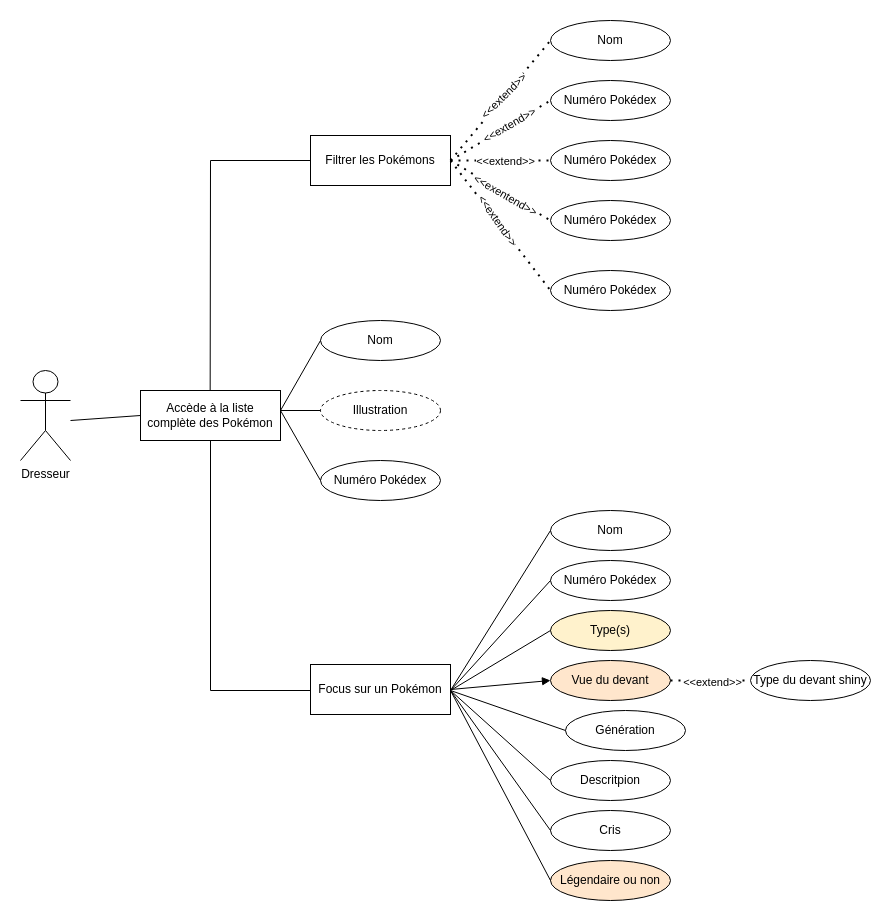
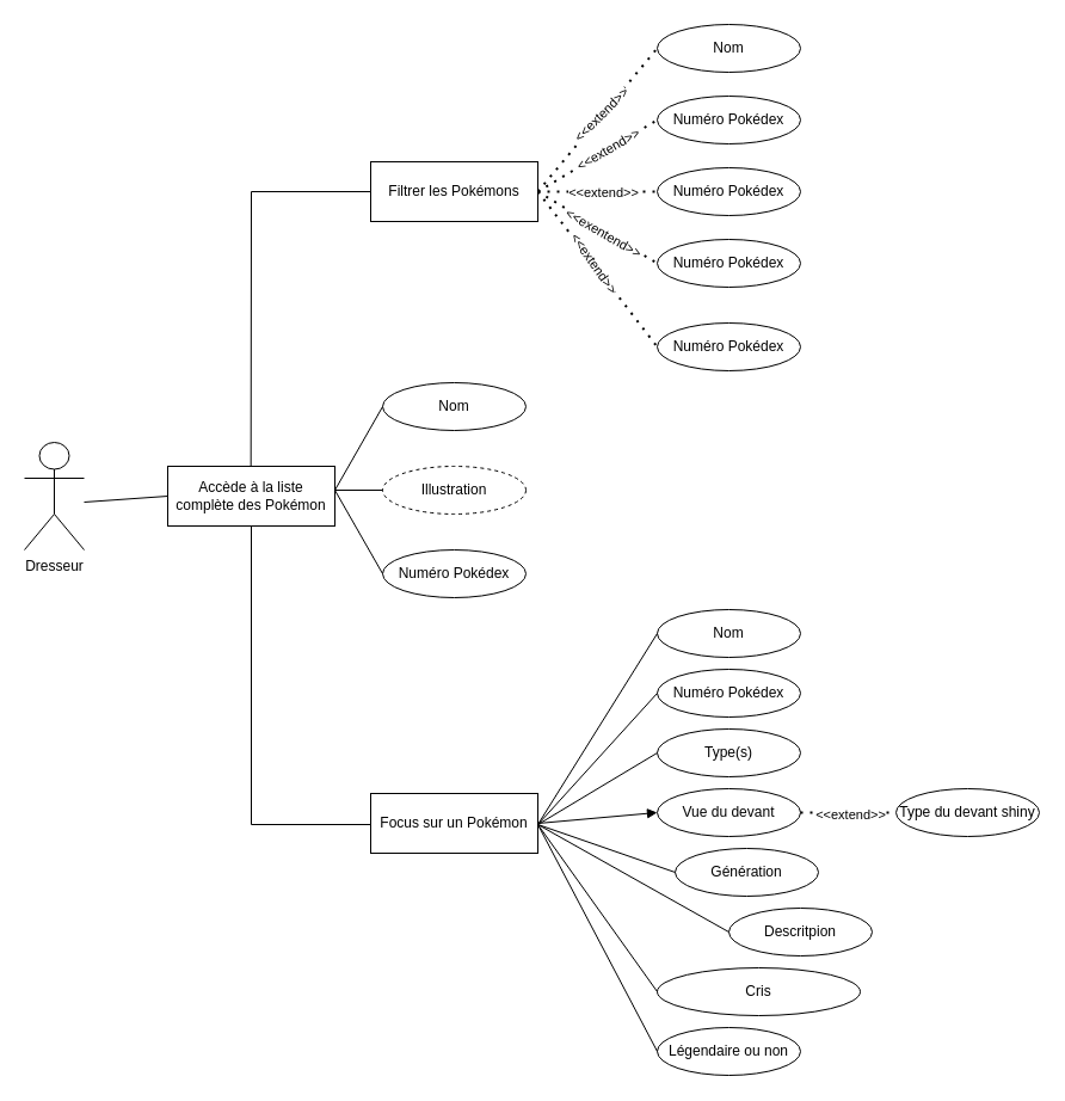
  <mxCell id="0" />
  <mxCell id="1" parent="0" />
  <mxCell id="2" value="&lt;div&gt;Dresseur&lt;/div&gt;&lt;div&gt;&lt;br&gt;&lt;/div&gt;" style="shape=umlActor;verticalLabelPosition=bottom;verticalAlign=top;html=1;outlineConnect=0;" vertex="1" parent="1"><mxGeometry x="20" y="370" width="50" height="90" as="geometry" /></mxCell>
  <mxCell id="3" value="Accède à la liste complète des Pokémon " style="rounded=0;whiteSpace=wrap;html=1;" vertex="1" parent="1"><mxGeometry x="140" y="390" width="140" height="50" as="geometry" /></mxCell>
  <mxCell id="4" value="Nom" style="ellipse;whiteSpace=wrap;html=1;" vertex="1" parent="1"><mxGeometry x="320" y="320" width="120" height="40" as="geometry" /></mxCell>
  <mxCell id="5" value="Numéro Pokédex" style="ellipse;whiteSpace=wrap;html=1;" vertex="1" parent="1"><mxGeometry x="320" y="460" width="120" height="40" as="geometry" /></mxCell>
  <mxCell id="6" value="Illustration" style="ellipse;whiteSpace=wrap;html=1;dashed=1;" vertex="1" parent="1"><mxGeometry x="320" y="390" width="120" height="40" as="geometry" /></mxCell>
  <mxCell id="7" value="" style="endArrow=none;html=1;rounded=0;entryX=0;entryY=0.5;entryDx=0;entryDy=0;" edge="1" parent="1" target="4"><mxGeometry width="50" height="50" relative="1" as="geometry"><mxPoint x="280" y="410" as="sourcePoint" /><mxPoint x="330" y="360" as="targetPoint" /></mxGeometry></mxCell>
  <mxCell id="8" value="" style="endArrow=none;html=1;rounded=0;entryX=0;entryY=0.5;entryDx=0;entryDy=0;" edge="1" parent="1" target="6"><mxGeometry width="50" height="50" relative="1" as="geometry"><mxPoint x="280" y="410" as="sourcePoint" /><mxPoint x="330" y="350" as="targetPoint" /></mxGeometry></mxCell>
  <mxCell id="9" value="" style="endArrow=none;html=1;rounded=0;entryX=0;entryY=0.5;entryDx=0;entryDy=0;" edge="1" parent="1" target="5"><mxGeometry width="50" height="50" relative="1" as="geometry"><mxPoint x="280" y="410" as="sourcePoint" /><mxPoint x="330" y="420" as="targetPoint" /></mxGeometry></mxCell>
  <mxCell id="10" value="Focus sur un Pokémon" style="rounded=0;whiteSpace=wrap;html=1;" vertex="1" parent="1"><mxGeometry x="310" y="664" width="140" height="50" as="geometry" /></mxCell>
  <mxCell id="11" value="Filtrer les Pokémons" style="rounded=0;whiteSpace=wrap;html=1;" vertex="1" parent="1"><mxGeometry x="310" y="135" width="140" height="50" as="geometry" /></mxCell>
  <mxCell id="12" value="" style="endArrow=none;html=1;rounded=0;entryX=0;entryY=0.5;entryDx=0;entryDy=0;" edge="1" parent="1" target="3"><mxGeometry width="50" height="50" relative="1" as="geometry"><mxPoint x="70" y="420" as="sourcePoint" /><mxPoint x="120" y="370" as="targetPoint" /></mxGeometry></mxCell>
  <mxCell id="13" value="Nom" style="ellipse;whiteSpace=wrap;html=1;" vertex="1" parent="1"><mxGeometry x="550" y="20" width="120" height="40" as="geometry" /></mxCell>
  <mxCell id="14" value="Numéro Pokédex" style="ellipse;whiteSpace=wrap;html=1;" vertex="1" parent="1"><mxGeometry x="550" y="270" width="120" height="40" as="geometry" /></mxCell>
  <mxCell id="15" value="Numéro Pokédex" style="ellipse;whiteSpace=wrap;html=1;" vertex="1" parent="1"><mxGeometry x="550" y="80" width="120" height="40" as="geometry" /></mxCell>
  <mxCell id="16" value="Numéro Pokédex" style="ellipse;whiteSpace=wrap;html=1;" vertex="1" parent="1"><mxGeometry x="550" y="140" width="120" height="40" as="geometry" /></mxCell>
  <mxCell id="17" value="Numéro Pokédex" style="ellipse;whiteSpace=wrap;html=1;" vertex="1" parent="1"><mxGeometry x="550" y="200" width="120" height="40" as="geometry" /></mxCell>
  <mxCell id="18" value="" style="endArrow=classic;html=1;rounded=0;" edge="1" parent="1"><mxGeometry width="50" height="50" relative="1" as="geometry"><mxPoint x="532" y="153.13" as="sourcePoint" /><mxPoint x="532" y="153.13" as="targetPoint" /></mxGeometry></mxCell>
  <mxCell id="19" value="" style="endArrow=none;dashed=1;html=1;dashPattern=1 3;strokeWidth=2;rounded=0;entryX=0;entryY=0.5;entryDx=0;entryDy=0;" edge="1" parent="1" target="13"><mxGeometry width="50" height="50" relative="1" as="geometry"><mxPoint x="450" y="160" as="sourcePoint" /><mxPoint x="500" y="110" as="targetPoint" /></mxGeometry></mxCell>
  <mxCell id="20" value="&amp;lt;&amp;lt;extend&amp;gt;&amp;gt;" style="edgeLabel;html=1;align=center;verticalAlign=middle;resizable=0;points=[];rotation=-45;" vertex="1" connectable="0" parent="19"><mxGeometry x="0.06" y="1" relative="1" as="geometry"><mxPoint as="offset" /></mxGeometry></mxCell>
  <mxCell id="21" value="" style="endArrow=none;dashed=1;html=1;dashPattern=1 3;strokeWidth=2;rounded=0;entryX=0;entryY=0.5;entryDx=0;entryDy=0;" edge="1" parent="1" target="15"><mxGeometry width="50" height="50" relative="1" as="geometry"><mxPoint x="450" y="160" as="sourcePoint" /><mxPoint x="500" y="110" as="targetPoint" /></mxGeometry></mxCell>
  <mxCell id="22" value="&amp;lt;&amp;lt;extend&amp;gt;&amp;gt;" style="edgeLabel;html=1;align=center;verticalAlign=middle;resizable=0;points=[];rotation=-30;" vertex="1" connectable="0" parent="21"><mxGeometry x="0.174" relative="1" as="geometry"><mxPoint as="offset" /></mxGeometry></mxCell>
  <mxCell id="23" value="" style="endArrow=none;dashed=1;html=1;dashPattern=1 3;strokeWidth=2;rounded=0;entryX=0;entryY=0.5;entryDx=0;entryDy=0;" edge="1" parent="1" target="16"><mxGeometry width="50" height="50" relative="1" as="geometry"><mxPoint x="450" y="160" as="sourcePoint" /><mxPoint x="560" y="110" as="targetPoint" /></mxGeometry></mxCell>
  <mxCell id="24" value="&amp;lt;&amp;lt;extend&amp;gt;&amp;gt;" style="edgeLabel;html=1;align=center;verticalAlign=middle;resizable=0;points=[];" vertex="1" connectable="0" parent="23"><mxGeometry x="0.077" relative="1" as="geometry"><mxPoint as="offset" /></mxGeometry></mxCell>
  <mxCell id="25" value="" style="endArrow=none;dashed=1;html=1;dashPattern=1 3;strokeWidth=2;rounded=0;entryX=0;entryY=0.5;entryDx=0;entryDy=0;exitX=1;exitY=0.5;exitDx=0;exitDy=0;" edge="1" parent="1" source="11" target="17"><mxGeometry width="50" height="50" relative="1" as="geometry"><mxPoint x="460" y="170" as="sourcePoint" /><mxPoint x="560" y="170" as="targetPoint" /></mxGeometry></mxCell>
  <mxCell id="26" value="&amp;lt;&amp;lt;exentend&amp;gt;&amp;gt;" style="edgeLabel;html=1;align=center;verticalAlign=middle;resizable=0;points=[];rotation=30;" vertex="1" connectable="0" parent="25"><mxGeometry x="0.117" y="-1" relative="1" as="geometry"><mxPoint as="offset" /></mxGeometry></mxCell>
  <mxCell id="27" value="" style="endArrow=none;dashed=1;html=1;dashPattern=1 3;strokeWidth=2;rounded=0;entryX=0;entryY=0.5;entryDx=0;entryDy=0;exitX=1;exitY=0.5;exitDx=0;exitDy=0;" edge="1" parent="1" target="14"><mxGeometry width="50" height="50" relative="1" as="geometry"><mxPoint x="450" y="160" as="sourcePoint" /><mxPoint x="550" y="220" as="targetPoint" /></mxGeometry></mxCell>
  <mxCell id="28" value="&amp;lt;&amp;lt;extend&amp;gt;&amp;gt;" style="edgeLabel;html=1;align=center;verticalAlign=middle;resizable=0;points=[];rotation=55;" vertex="1" connectable="0" parent="27"><mxGeometry x="-0.072" y="1" relative="1" as="geometry"><mxPoint as="offset" /></mxGeometry></mxCell>
  <mxCell id="29" value="" style="endArrow=none;html=1;rounded=0;" edge="1" parent="1"><mxGeometry width="50" height="50" relative="1" as="geometry"><mxPoint x="210" y="690" as="sourcePoint" /><mxPoint x="210" y="440" as="targetPoint" /></mxGeometry></mxCell>
  <mxCell id="30" value="" style="endArrow=none;html=1;rounded=0;" edge="1" parent="1"><mxGeometry width="50" height="50" relative="1" as="geometry"><mxPoint x="210" y="690" as="sourcePoint" /><mxPoint x="310" y="690" as="targetPoint" /></mxGeometry></mxCell>
  <mxCell id="31" value="" style="endArrow=none;html=1;rounded=0;" edge="1" parent="1"><mxGeometry width="50" height="50" relative="1" as="geometry"><mxPoint x="209.67" y="390" as="sourcePoint" /><mxPoint x="210" y="160" as="targetPoint" /></mxGeometry></mxCell>
  <mxCell id="32" value="" style="endArrow=none;html=1;rounded=0;entryX=0;entryY=0.5;entryDx=0;entryDy=0;" edge="1" parent="1" target="11"><mxGeometry width="50" height="50" relative="1" as="geometry"><mxPoint x="210" y="160" as="sourcePoint" /><mxPoint x="260" y="110" as="targetPoint" /></mxGeometry></mxCell>
  <mxCell id="33" value="Nom" style="ellipse;whiteSpace=wrap;html=1;" vertex="1" parent="1"><mxGeometry x="550" y="510" width="120" height="40" as="geometry" /></mxCell>
- <mxCell id="34" value="Légendaire ou non" style="ellipse;whiteSpace=wrap;html=1;fillColor=#ffe6cc;" vertex="1" parent="1"><mxGeometry x="550" y="860" width="120" height="40" as="geometry" /></mxCell>
+ <mxCell id="34" value="Légendaire ou non" style="ellipse;whiteSpace=wrap;html=1;" vertex="1" parent="1"><mxGeometry x="550" y="860" width="120" height="40" as="geometry" /></mxCell>
  <mxCell id="35" value="Numéro Pokédex" style="ellipse;whiteSpace=wrap;html=1;" vertex="1" parent="1"><mxGeometry x="550" y="560" width="120" height="40" as="geometry" /></mxCell>
- <mxCell id="36" value="Cris" style="ellipse;whiteSpace=wrap;html=1;" vertex="1" parent="1"><mxGeometry x="550" y="810" width="120" height="40" as="geometry" /></mxCell>
- <mxCell id="37" value="Descritpion" style="ellipse;whiteSpace=wrap;html=1;" vertex="1" parent="1"><mxGeometry x="550" y="760" width="120" height="40" as="geometry" /></mxCell>
+ <mxCell id="36" value="Cris" style="ellipse;whiteSpace=wrap;html=1;" vertex="1" parent="1"><mxGeometry x="550" y="810" width="170" height="40" as="geometry" /></mxCell>
+ <mxCell id="37" value="Descritpion" style="ellipse;whiteSpace=wrap;html=1;" vertex="1" parent="1"><mxGeometry x="610" y="760" width="120" height="40" as="geometry" /></mxCell>
  <mxCell id="38" value="Génération" style="ellipse;whiteSpace=wrap;html=1;" vertex="1" parent="1"><mxGeometry x="565" y="710" width="120" height="40" as="geometry" /></mxCell>
- <mxCell id="39" value="Type(s)" style="ellipse;whiteSpace=wrap;html=1;fillColor=#fff2cc;" vertex="1" parent="1"><mxGeometry x="550" y="610" width="120" height="40" as="geometry" /></mxCell>
- <mxCell id="40" value="Vue du devant" style="ellipse;whiteSpace=wrap;html=1;fillColor=#ffe6cc;" vertex="1" parent="1"><mxGeometry x="550" y="660" width="120" height="40" as="geometry" /></mxCell>
+ <mxCell id="39" value="Type(s)" style="ellipse;whiteSpace=wrap;html=1;" vertex="1" parent="1"><mxGeometry x="550" y="610" width="120" height="40" as="geometry" /></mxCell>
+ <mxCell id="40" value="Vue du devant" style="ellipse;whiteSpace=wrap;html=1;" vertex="1" parent="1"><mxGeometry x="550" y="660" width="120" height="40" as="geometry" /></mxCell>
  <mxCell id="41" value="" style="endArrow=none;html=1;rounded=0;entryX=0;entryY=0.5;entryDx=0;entryDy=0;" edge="1" parent="1" target="33"><mxGeometry width="50" height="50" relative="1" as="geometry"><mxPoint x="450" y="690" as="sourcePoint" /><mxPoint x="500" y="640" as="targetPoint" /></mxGeometry></mxCell>
  <mxCell id="42" value="" style="endArrow=none;html=1;rounded=0;entryX=0;entryY=0.5;entryDx=0;entryDy=0;" edge="1" parent="1" target="35"><mxGeometry width="50" height="50" relative="1" as="geometry"><mxPoint x="450" y="690" as="sourcePoint" /><mxPoint x="560" y="540" as="targetPoint" /></mxGeometry></mxCell>
  <mxCell id="43" value="" style="endArrow=none;html=1;rounded=0;entryX=0;entryY=0.5;entryDx=0;entryDy=0;" edge="1" parent="1" target="39"><mxGeometry width="50" height="50" relative="1" as="geometry"><mxPoint x="450" y="690" as="sourcePoint" /><mxPoint x="560" y="590" as="targetPoint" /></mxGeometry></mxCell>
  <mxCell id="44" value="" style="endArrow=block;html=1;rounded=0;entryX=0;entryY=0.5;entryDx=0;entryDy=0;exitX=1;exitY=0.5;exitDx=0;exitDy=0;" edge="1" parent="1" source="10" target="40"><mxGeometry width="50" height="50" relative="1" as="geometry"><mxPoint x="460" y="700" as="sourcePoint" /><mxPoint x="560" y="640" as="targetPoint" /></mxGeometry></mxCell>
  <mxCell id="45" value="" style="endArrow=none;html=1;rounded=0;entryX=0;entryY=0.5;entryDx=0;entryDy=0;" edge="1" parent="1" target="38"><mxGeometry width="50" height="50" relative="1" as="geometry"><mxPoint x="450" y="690" as="sourcePoint" /><mxPoint x="560" y="690" as="targetPoint" /></mxGeometry></mxCell>
  <mxCell id="46" value="" style="endArrow=none;html=1;rounded=0;entryX=0;entryY=0.5;entryDx=0;entryDy=0;" edge="1" parent="1" target="37"><mxGeometry width="50" height="50" relative="1" as="geometry"><mxPoint x="450" y="690" as="sourcePoint" /><mxPoint x="550" y="730" as="targetPoint" /></mxGeometry></mxCell>
  <mxCell id="47" value="" style="endArrow=none;html=1;rounded=0;entryX=0;entryY=0.5;entryDx=0;entryDy=0;" edge="1" parent="1" target="36"><mxGeometry width="50" height="50" relative="1" as="geometry"><mxPoint x="450" y="690" as="sourcePoint" /><mxPoint x="560" y="790" as="targetPoint" /></mxGeometry></mxCell>
  <mxCell id="48" value="" style="endArrow=none;html=1;rounded=0;entryX=0;entryY=0.5;entryDx=0;entryDy=0;" edge="1" parent="1" target="34"><mxGeometry width="50" height="50" relative="1" as="geometry"><mxPoint x="450" y="690" as="sourcePoint" /><mxPoint x="550" y="830" as="targetPoint" /></mxGeometry></mxCell>
  <mxCell id="49" value="Type du devant shiny" style="ellipse;whiteSpace=wrap;html=1;" vertex="1" parent="1"><mxGeometry x="750" y="660" width="120" height="40" as="geometry" /></mxCell>
  <mxCell id="50" value="" style="endArrow=none;dashed=1;html=1;dashPattern=1 3;strokeWidth=2;rounded=0;entryX=0;entryY=0.5;entryDx=0;entryDy=0;" edge="1" parent="1" target="49"><mxGeometry width="50" height="50" relative="1" as="geometry"><mxPoint x="670" y="680" as="sourcePoint" /><mxPoint x="720" y="630" as="targetPoint" /></mxGeometry></mxCell>
  <mxCell id="51" value="&amp;lt;&amp;lt;extend&amp;gt;&amp;gt;" style="edgeLabel;html=1;align=center;verticalAlign=middle;resizable=0;points=[];" vertex="1" connectable="0" parent="50"><mxGeometry x="0.025" y="-1" relative="1" as="geometry"><mxPoint as="offset" /></mxGeometry></mxCell>
